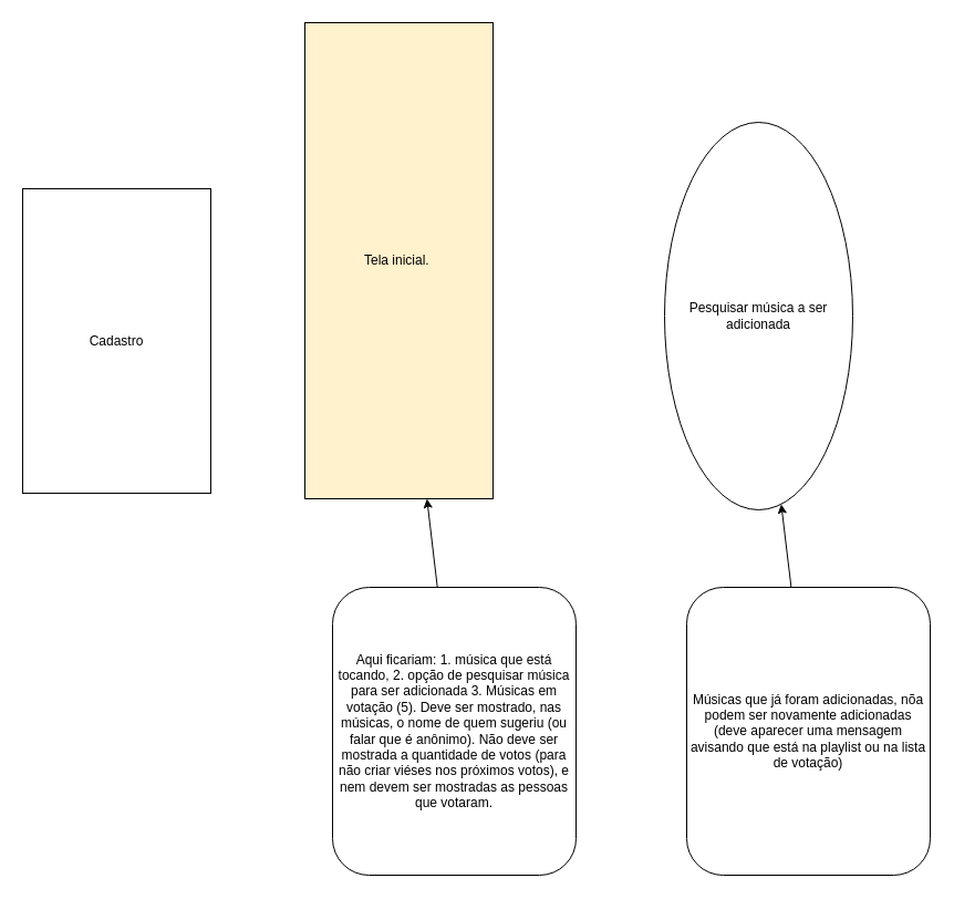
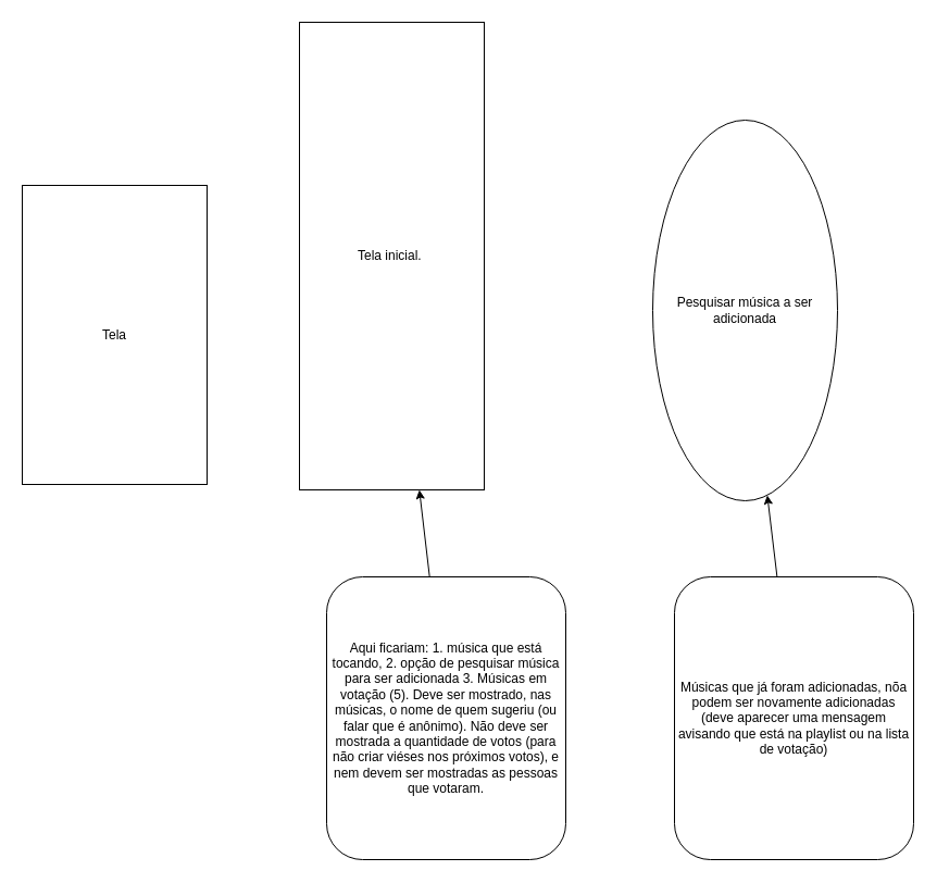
  <mxCell id="0" />
  <mxCell id="1" parent="0" />
- <mxCell id="2" value="Cadastro" style="whiteSpace=wrap;html=1;" vertex="1" parent="1"><mxGeometry x="20" y="170" width="170" height="275" as="geometry" /></mxCell>
+ <mxCell id="2" value="Tela" style="whiteSpace=wrap;html=1;" vertex="1" parent="1"><mxGeometry x="20" y="170" width="170" height="275" as="geometry" /></mxCell>
  <mxCell id="3" style="edgeStyle=none;html=1;exitX=0.5;exitY=0;exitDx=0;exitDy=0;" edge="1" parent="1" source="4"><mxGeometry relative="1" as="geometry"><mxPoint x="360.286" y="169.571" as="targetPoint" /></mxGeometry></mxCell>
- <mxCell id="4" value="Tela inicial.&amp;nbsp;" style="whiteSpace=wrap;html=1;fillColor=#fff2cc;" vertex="1" parent="1"><mxGeometry x="275" y="20" width="170" height="430" as="geometry" /></mxCell>
+ <mxCell id="4" value="Tela inicial.&amp;nbsp;" style="whiteSpace=wrap;html=1;" vertex="1" parent="1"><mxGeometry x="275" y="20" width="170" height="430" as="geometry" /></mxCell>
  <mxCell id="5" style="edgeStyle=none;html=1;" edge="1" parent="1" source="6" target="4"><mxGeometry relative="1" as="geometry" /></mxCell>
  <mxCell id="6" value="Aqui ficariam: 1. música que está tocando, 2. opção de pesquisar música para ser adicionada 3. Músicas em votação (5). Deve ser mostrado, nas músicas, o nome de quem sugeriu (ou falar que é anônimo). Não deve ser mostrada a quantidade de votos (para não criar viéses nos próximos votos), e nem devem ser mostradas as pessoas que votaram.&lt;br&gt;" style="rounded=1;whiteSpace=wrap;html=1;" vertex="1" parent="1"><mxGeometry x="300" y="530" width="220" height="260" as="geometry" /></mxCell>
  <mxCell id="7" value="Pesquisar música a ser adicionada" style="ellipse;whiteSpace=wrap;html=1;" vertex="1" parent="1"><mxGeometry x="600" width="170" height="350" as="geometry" y="110" /></mxCell>
  <mxCell id="8" style="edgeStyle=none;html=1;" edge="1" parent="1" source="9" target="7"><mxGeometry relative="1" as="geometry" /></mxCell>
  <mxCell id="9" value="Músicas que já foram adicionadas, nõa podem ser novamente adicionadas (deve aparecer uma mensagem avisando que está na playlist ou na lista de votação)" style="rounded=1;whiteSpace=wrap;html=1;" vertex="1" parent="1"><mxGeometry x="620" y="530" width="220" height="260" as="geometry" /></mxCell>
